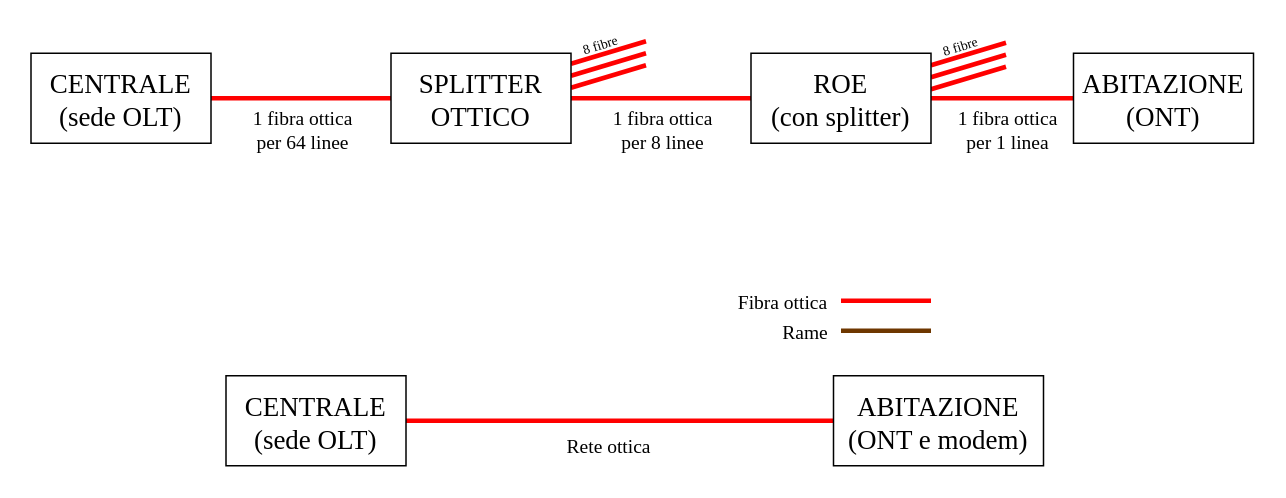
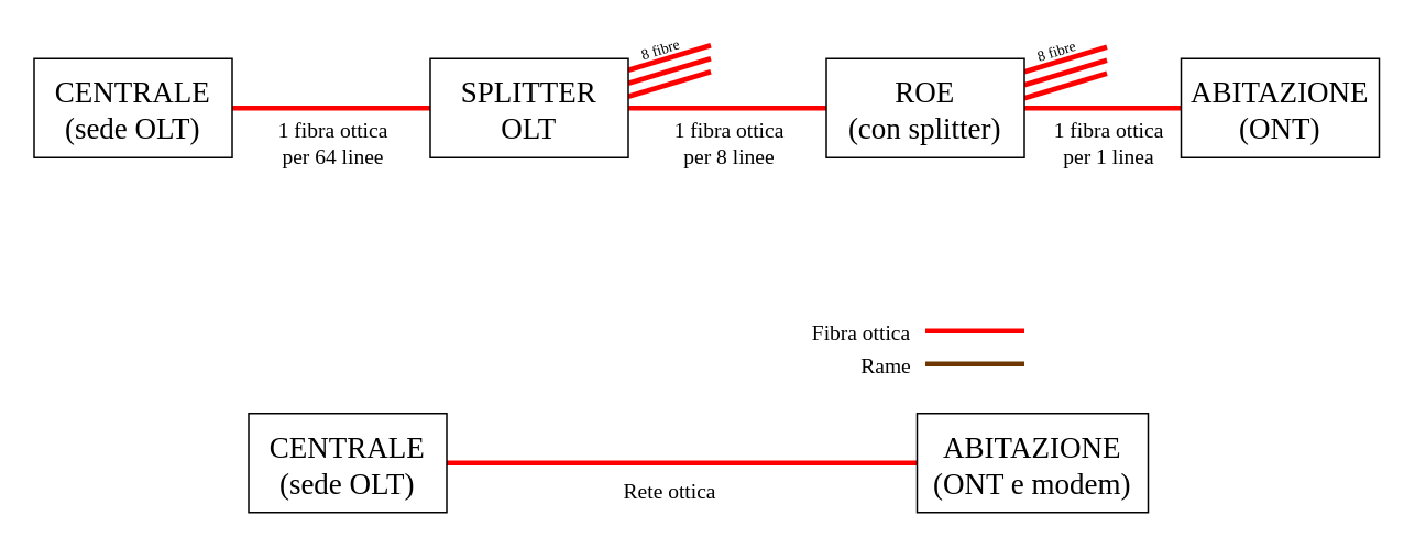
  <mxCell id="0" />
  <mxCell id="1" parent="0" />
  <mxCell id="2" value="" style="edgeStyle=orthogonalEdgeStyle;rounded=0;orthogonalLoop=1;jettySize=auto;html=1;endArrow=none;endFill=0;strokeColor=#FF0000;strokeWidth=3;fontFamily=Bahnschrift;fontSize=13;exitX=1;exitY=0.5;exitDx=0;exitDy=0;" parent="1" source="22" target="23" edge="1"><mxGeometry relative="1" as="geometry"><mxPoint x="360" y="280" as="sourcePoint" /></mxGeometry></mxCell>
  <mxCell id="3" value="&lt;div&gt;Rete ottica&lt;/div&gt;&lt;div&gt;&lt;br&gt;&lt;/div&gt;" style="text;html=1;resizable=0;points=[];align=center;verticalAlign=middle;labelBackgroundColor=#ffffff;fontSize=13;fontFamily=Bahnschrift;" parent="2" vertex="1" connectable="0"><mxGeometry x="-0.244" y="-4" relative="1" as="geometry"><mxPoint x="26" y="20.5" as="offset" /></mxGeometry></mxCell>
  <mxCell id="4" style="edgeStyle=none;rounded=0;orthogonalLoop=1;jettySize=auto;html=1;exitX=1;exitY=0.25;exitDx=0;exitDy=0;endArrow=none;endFill=0;strokeColor=#FF0000;strokeWidth=3;fontFamily=Bahnschrift;fontSize=13;" parent="1" edge="1"><mxGeometry relative="1" as="geometry"><mxPoint x="670" y="28" as="targetPoint" /><mxPoint x="620" y="43" as="sourcePoint" /></mxGeometry></mxCell>
  <mxCell id="5" style="edgeStyle=none;rounded=0;orthogonalLoop=1;jettySize=auto;html=1;exitX=1;exitY=0.25;exitDx=0;exitDy=0;endArrow=none;endFill=0;strokeColor=#FF0000;strokeWidth=3;fontFamily=Bahnschrift;fontSize=13;" parent="1" edge="1"><mxGeometry relative="1" as="geometry"><mxPoint x="670" y="44" as="targetPoint" /><mxPoint x="620" y="59" as="sourcePoint" /></mxGeometry></mxCell>
  <mxCell id="6" style="edgeStyle=none;rounded=0;orthogonalLoop=1;jettySize=auto;html=1;exitX=1;exitY=0.25;exitDx=0;exitDy=0;endArrow=none;endFill=0;strokeColor=#FF0000;strokeWidth=3;fontFamily=Bahnschrift;fontSize=13;" parent="1" edge="1"><mxGeometry relative="1" as="geometry"><mxPoint x="670" y="36" as="targetPoint" /><mxPoint x="620" y="51" as="sourcePoint" /></mxGeometry></mxCell>
  <mxCell id="7" value="8 fibre" style="text;html=1;strokeColor=none;fillColor=none;align=center;verticalAlign=middle;whiteSpace=wrap;rounded=0;labelBackgroundColor=none;fontFamily=Bahnschrift;fontSize=9;rotation=-17.4;" parent="1" vertex="1"><mxGeometry x="620" y="21" width="40" height="20" as="geometry" /></mxCell>
  <mxCell id="8" style="edgeStyle=none;rounded=0;orthogonalLoop=1;jettySize=auto;html=1;exitX=1;exitY=0.25;exitDx=0;exitDy=0;endArrow=none;endFill=0;strokeColor=#FF0000;strokeWidth=3;fontFamily=Bahnschrift;fontSize=13;" parent="1" edge="1"><mxGeometry relative="1" as="geometry"><mxPoint x="430" y="27" as="targetPoint" /><mxPoint x="380" y="42" as="sourcePoint" /></mxGeometry></mxCell>
  <mxCell id="9" style="edgeStyle=none;rounded=0;orthogonalLoop=1;jettySize=auto;html=1;exitX=1;exitY=0.25;exitDx=0;exitDy=0;endArrow=none;endFill=0;strokeColor=#FF0000;strokeWidth=3;fontFamily=Bahnschrift;fontSize=13;" parent="1" edge="1"><mxGeometry relative="1" as="geometry"><mxPoint x="430" y="43" as="targetPoint" /><mxPoint x="380" y="58" as="sourcePoint" /></mxGeometry></mxCell>
  <mxCell id="10" style="edgeStyle=orthogonalEdgeStyle;rounded=0;orthogonalLoop=1;jettySize=auto;html=1;fontSize=18;endArrow=none;endFill=0;strokeColor=#FF0000;strokeWidth=3;entryX=0.058;entryY=0.5;entryDx=0;entryDy=0;entryPerimeter=0;" parent="1" source="12" target="16" edge="1"><mxGeometry relative="1" as="geometry"><mxPoint x="290" y="65" as="targetPoint" /></mxGeometry></mxCell>
  <mxCell id="11" value="&lt;div&gt;1 fibra ottica&lt;/div&gt;&lt;div&gt;per 64 linee&lt;br&gt;&lt;/div&gt;" style="text;resizable=0;points=[];align=center;verticalAlign=middle;labelBackgroundColor=#ffffff;fontSize=13;fontFamily=Bahnschrift;html=1;" parent="10" vertex="1" connectable="0"><mxGeometry x="0.339" y="1" relative="1" as="geometry"><mxPoint x="-25" y="21" as="offset" /></mxGeometry></mxCell>
  <mxCell id="12" value="&lt;div&gt;CENTRALE&lt;/div&gt;&lt;div&gt;(sede OLT)&lt;br&gt;&lt;/div&gt;" style="rounded=0;fontSize=18;html=1;whiteSpace=wrap;spacingTop=4;fontFamily=Bahnschrift;" parent="1" vertex="1"><mxGeometry x="20" y="35" width="120" height="60" as="geometry" /></mxCell>
  <mxCell id="13" value="" style="edgeStyle=orthogonalEdgeStyle;rounded=0;orthogonalLoop=1;jettySize=auto;html=1;endArrow=none;endFill=0;strokeColor=#FF0000;strokeWidth=3;fontFamily=Bahnschrift;fontSize=13;" parent="1" source="16" target="19" edge="1"><mxGeometry relative="1" as="geometry" /></mxCell>
  <mxCell id="14" value="&lt;div&gt;1 fibra ottica&lt;/div&gt;&lt;div&gt;per 8 linee&lt;br&gt;&lt;/div&gt;" style="text;html=1;resizable=0;points=[];align=center;verticalAlign=middle;labelBackgroundColor=#ffffff;fontSize=13;fontFamily=Bahnschrift;" parent="13" vertex="1" connectable="0"><mxGeometry x="-0.244" y="-4" relative="1" as="geometry"><mxPoint x="15" y="16" as="offset" /></mxGeometry></mxCell>
  <mxCell id="15" style="edgeStyle=none;rounded=0;orthogonalLoop=1;jettySize=auto;html=1;exitX=1;exitY=0.25;exitDx=0;exitDy=0;endArrow=none;endFill=0;strokeColor=#FF0000;strokeWidth=3;fontFamily=Bahnschrift;fontSize=13;" parent="1" source="16" edge="1"><mxGeometry relative="1" as="geometry"><mxPoint x="430" y="35" as="targetPoint" /></mxGeometry></mxCell>
- <mxCell id="16" value="SPLITTER OTTICO" style="rounded=0;whiteSpace=wrap;html=1;fontFamily=Bahnschrift;fontSize=18;spacingTop=4;" parent="1" vertex="1"><mxGeometry x="260" y="35" width="120" height="60" as="geometry" /></mxCell>
+ <mxCell id="16" value="SPLITTER OLT" style="rounded=0;whiteSpace=wrap;html=1;fontFamily=Bahnschrift;fontSize=18;spacingTop=4;" parent="1" vertex="1"><mxGeometry x="260" y="35" width="120" height="60" as="geometry" /></mxCell>
  <mxCell id="17" value="" style="edgeStyle=orthogonalEdgeStyle;rounded=0;orthogonalLoop=1;jettySize=auto;html=1;endArrow=none;endFill=0;strokeColor=#FF0000;strokeWidth=3;fontFamily=Bahnschrift;fontSize=12;" parent="1" source="19" target="20" edge="1"><mxGeometry relative="1" as="geometry" /></mxCell>
  <mxCell id="18" value="&lt;div style=&quot;font-size: 13px&quot;&gt;1 fibra ottica&lt;/div&gt;&lt;div style=&quot;font-size: 13px&quot;&gt;per 1 linea&lt;br style=&quot;font-size: 13px&quot;&gt;&lt;/div&gt;" style="text;html=1;resizable=0;points=[];align=center;verticalAlign=middle;labelBackgroundColor=#ffffff;fontSize=13;fontFamily=Bahnschrift;" parent="17" vertex="1" connectable="0"><mxGeometry x="-0.167" y="-7" relative="1" as="geometry"><mxPoint x="10" y="13" as="offset" /></mxGeometry></mxCell>
  <mxCell id="19" value="&lt;div&gt;ROE&lt;/div&gt;&lt;div&gt;(con splitter)&lt;br&gt;&lt;/div&gt;" style="rounded=0;whiteSpace=wrap;html=1;fontFamily=Bahnschrift;fontSize=18;spacingTop=4;" parent="1" vertex="1"><mxGeometry x="500" y="35" width="120" height="60" as="geometry" /></mxCell>
  <mxCell id="20" value="&lt;div&gt;ABITAZIONE&lt;/div&gt;&lt;div&gt;(ONT)&lt;br&gt;&lt;/div&gt;" style="rounded=0;whiteSpace=wrap;html=1;fontFamily=Bahnschrift;fontSize=18;spacingTop=4;" parent="1" vertex="1"><mxGeometry x="715" y="35" width="120" height="60" as="geometry" /></mxCell>
  <mxCell id="21" value="8 fibre" style="text;html=1;strokeColor=none;fillColor=none;align=center;verticalAlign=middle;whiteSpace=wrap;rounded=0;labelBackgroundColor=none;fontFamily=Bahnschrift;fontSize=9;rotation=-17.4;" parent="1" vertex="1"><mxGeometry x="380" y="20" width="40" height="20" as="geometry" /></mxCell>
  <mxCell id="22" value="&lt;div&gt;CENTRALE&lt;/div&gt;&lt;div&gt;(sede OLT)&lt;br&gt;&lt;/div&gt;" style="rounded=0;fontSize=18;html=1;whiteSpace=wrap;spacingTop=4;fontFamily=Bahnschrift;" parent="1" vertex="1"><mxGeometry x="150" y="250" width="120" height="60" as="geometry" /></mxCell>
  <mxCell id="23" value="&lt;div&gt;ABITAZIONE&lt;/div&gt;&lt;div&gt;(ONT e modem)&lt;br&gt;&lt;/div&gt;" style="rounded=0;whiteSpace=wrap;html=1;fontFamily=Bahnschrift;fontSize=18;spacingTop=4;" parent="1" vertex="1"><mxGeometry x="555" y="250" width="140" height="60" as="geometry" /></mxCell>
  <mxCell id="24" style="edgeStyle=orthogonalEdgeStyle;rounded=0;orthogonalLoop=1;jettySize=auto;html=1;fontSize=18;endArrow=none;endFill=0;strokeColor=#FF0000;strokeWidth=3;entryX=0.058;entryY=0.5;entryDx=0;entryDy=0;entryPerimeter=0;fontFamily=Bahnschrift;" parent="1" edge="1"><mxGeometry relative="1" as="geometry"><mxPoint x="620" y="200" as="targetPoint" /><mxPoint x="560" y="200" as="sourcePoint" /></mxGeometry></mxCell>
  <mxCell id="25" value="Fibra ottica" style="text;html=1;resizable=0;points=[];align=center;verticalAlign=middle;labelBackgroundColor=#ffffff;fontSize=13;fontFamily=Bahnschrift;" parent="24" vertex="1" connectable="0"><mxGeometry x="-0.567" y="-10" relative="1" as="geometry"><mxPoint x="-53" y="-10" as="offset" /></mxGeometry></mxCell>
  <mxCell id="26" value="" style="edgeStyle=orthogonalEdgeStyle;rounded=0;orthogonalLoop=1;jettySize=auto;html=1;endArrow=none;endFill=0;strokeColor=#6E3700;strokeWidth=3;fontFamily=Bahnschrift;fontSize=13;" parent="1" edge="1"><mxGeometry relative="1" as="geometry"><mxPoint x="560" y="220" as="sourcePoint" /><mxPoint x="620" y="220" as="targetPoint" /></mxGeometry></mxCell>
  <mxCell id="27" value="Rame" style="text;html=1;resizable=0;points=[];align=center;verticalAlign=middle;labelBackgroundColor=#ffffff;fontSize=13;fontFamily=Bahnschrift;direction=west;" parent="26" vertex="1" connectable="0"><mxGeometry x="-0.244" y="-4" relative="1" as="geometry"><mxPoint x="-48" y="-4" as="offset" /></mxGeometry></mxCell>
